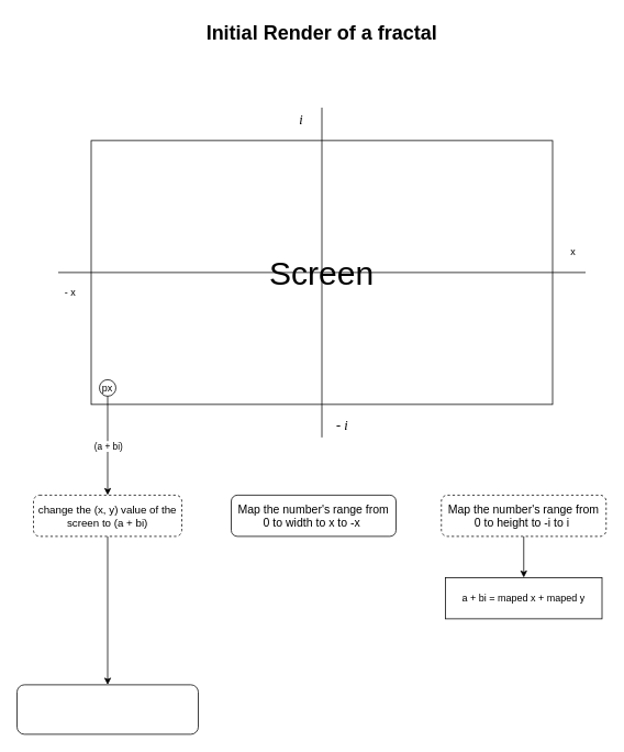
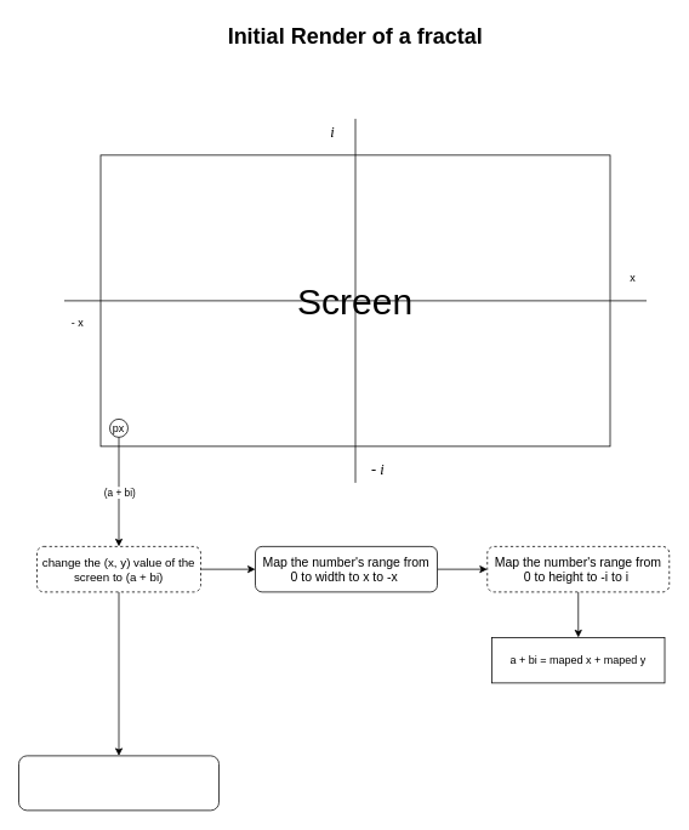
  <mxCell id="0" />
  <mxCell id="1" parent="0" />
  <mxCell id="2" value="&lt;span style=&quot;font-size: 40px;&quot;&gt;Screen&lt;/span&gt;" style="rounded=0;whiteSpace=wrap;html=1;" parent="1" vertex="1"><mxGeometry x="110" y="170" width="560" height="320" as="geometry" /></mxCell>
  <mxCell id="3" value="" style="endArrow=none;html=1;rounded=0;" parent="1" edge="1"><mxGeometry width="50" height="50" relative="1" as="geometry"><mxPoint x="390" y="530" as="sourcePoint" /><mxPoint x="390" y="130" as="targetPoint" /></mxGeometry></mxCell>
  <mxCell id="4" value="&lt;font color=&quot;#000000&quot;&gt;x&lt;/font&gt;" style="text;html=1;strokeColor=none;fillColor=#ffffff;align=center;verticalAlign=middle;whiteSpace=wrap;rounded=0;" parent="1" vertex="1"><mxGeometry x="680" y="290" width="30" height="30" as="geometry" /></mxCell>
  <mxCell id="5" value="" style="endArrow=none;html=1;rounded=0;" parent="1" edge="1"><mxGeometry width="50" height="50" relative="1" as="geometry"><mxPoint x="70" y="330" as="sourcePoint" /><mxPoint x="710" y="330" as="targetPoint" /></mxGeometry></mxCell>
  <mxCell id="6" value="&lt;font color=&quot;#000000&quot;&gt;- x&lt;/font&gt;" style="text;html=1;strokeColor=none;fillColor=#ffffff;align=center;verticalAlign=middle;whiteSpace=wrap;rounded=0;" parent="1" vertex="1"><mxGeometry x="70" y="340" width="30" height="30" as="geometry" /></mxCell>
  <mxCell id="7" value="" style="ellipse;whiteSpace=wrap;html=1;aspect=fixed;" parent="1" vertex="1"><mxGeometry x="120" y="460" width="20" height="20" as="geometry" /></mxCell>
  <mxCell id="8" value="px" style="text;html=1;strokeColor=none;fillColor=none;align=center;verticalAlign=middle;whiteSpace=wrap;rounded=0;" parent="1" vertex="1"><mxGeometry x="120" y="460" width="20" height="20" as="geometry" /></mxCell>
  <mxCell id="9" value="&lt;h1&gt;&lt;font color=&quot;#000000&quot;&gt;Initial Render of a fractal&lt;/font&gt;&lt;/h1&gt;" style="text;html=1;strokeColor=none;fillColor=#FFFFFF;spacing=5;spacingTop=-20;whiteSpace=wrap;overflow=hidden;rounded=0;" vertex="1" parent="1"><mxGeometry x="245" y="20" width="350" height="40" as="geometry" /></mxCell>
  <mxCell id="10" value="&lt;i style=&quot;font-family: &amp;quot;Nimbus Roman No9 L&amp;quot;, &amp;quot;Times New Roman&amp;quot;, Times, serif; font-size: 16.52px; text-align: start;&quot;&gt;&lt;font style=&quot;background-color: rgb(255, 255, 255);&quot; color=&quot;#000000&quot;&gt;i&lt;/font&gt;&lt;/i&gt;" style="text;html=1;strokeColor=none;fillColor=#ffffff;align=center;verticalAlign=middle;whiteSpace=wrap;rounded=0;" vertex="1" parent="1"><mxGeometry x="350" y="130" width="30" height="30" as="geometry" /></mxCell>
  <mxCell id="11" value="&lt;i style=&quot;font-family: &amp;quot;Nimbus Roman No9 L&amp;quot;, &amp;quot;Times New Roman&amp;quot;, Times, serif; font-size: 16.52px; text-align: start;&quot;&gt;&lt;font style=&quot;background-color: rgb(255, 255, 255);&quot; color=&quot;#000000&quot;&gt;- i&lt;/font&gt;&lt;/i&gt;" style="text;html=1;strokeColor=none;fillColor=#ffffff;align=center;verticalAlign=middle;whiteSpace=wrap;rounded=0;" vertex="1" parent="1"><mxGeometry x="400" y="500" width="30" height="30" as="geometry" /></mxCell>
+ <mxCell id="12" style="edgeStyle=orthogonalEdgeStyle;rounded=0;orthogonalLoop=1;jettySize=auto;html=1;exitX=1;exitY=0.5;exitDx=0;exitDy=0;entryX=0;entryY=0.5;entryDx=0;entryDy=0;" edge="1" parent="1" source="14" target="18"><mxGeometry relative="1" as="geometry" /></mxCell>
  <mxCell id="13" style="edgeStyle=orthogonalEdgeStyle;rounded=0;orthogonalLoop=1;jettySize=auto;html=1;exitX=0.5;exitY=1;exitDx=0;exitDy=0;entryX=0.5;entryY=0;entryDx=0;entryDy=0;" edge="1" parent="1" source="14" target="22"><mxGeometry relative="1" as="geometry" /></mxCell>
  <mxCell id="14" value="&lt;font style=&quot;font-size: 13px;&quot;&gt;change the (x, y) value of the screen to (a + bi)&lt;/font&gt;" style="rounded=1;whiteSpace=wrap;html=1;dashed=1;" vertex="1" parent="1"><mxGeometry x="40" y="600" width="180" height="50" as="geometry" /></mxCell>
  <mxCell id="15" value="" style="endArrow=classic;html=1;rounded=0;exitX=0.5;exitY=1;exitDx=0;exitDy=0;entryX=0.5;entryY=0;entryDx=0;entryDy=0;" edge="1" parent="1" source="7" target="14"><mxGeometry relative="1" as="geometry"><mxPoint x="70" y="510" as="sourcePoint" /><mxPoint x="170" y="510" as="targetPoint" /></mxGeometry></mxCell>
  <mxCell id="16" value="(a + bi)" style="edgeLabel;resizable=0;html=1;align=center;verticalAlign=middle;backgroundOutline=1;" connectable="0" vertex="1" parent="15"><mxGeometry relative="1" as="geometry" /></mxCell>
+ <mxCell id="17" style="edgeStyle=orthogonalEdgeStyle;rounded=0;orthogonalLoop=1;jettySize=auto;html=1;exitX=1;exitY=0.5;exitDx=0;exitDy=0;entryX=0;entryY=0.5;entryDx=0;entryDy=0;" edge="1" parent="1" source="18" target="20"><mxGeometry relative="1" as="geometry" /></mxCell>
  <mxCell id="18" value="&lt;font style=&quot;font-size: 14px;&quot;&gt;Map the number's range from &lt;br&gt;0 to width to x to -x&amp;nbsp;&lt;/font&gt;" style="rounded=1;whiteSpace=wrap;html=1;" vertex="1" parent="1"><mxGeometry x="280" y="600" width="200" height="50" as="geometry" /></mxCell>
  <mxCell id="19" style="edgeStyle=orthogonalEdgeStyle;rounded=0;orthogonalLoop=1;jettySize=auto;html=1;exitX=0.5;exitY=1;exitDx=0;exitDy=0;entryX=0.5;entryY=0;entryDx=0;entryDy=0;" edge="1" parent="1" source="20" target="21"><mxGeometry relative="1" as="geometry" /></mxCell>
  <mxCell id="20" value="&lt;font style=&quot;font-size: 14px;&quot;&gt;Map the number's range from &lt;br&gt;0 to height to -i to i&amp;nbsp;&lt;/font&gt;" style="rounded=1;whiteSpace=wrap;html=1;dashed=1;" vertex="1" parent="1"><mxGeometry x="535" y="600" width="200" height="50" as="geometry" /></mxCell>
  <mxCell id="21" value="a + bi = maped x + maped y" style="whiteSpace=wrap;html=1;rounded=0;" vertex="1" parent="1"><mxGeometry x="540" y="700" width="190" height="50" as="geometry" /></mxCell>
  <mxCell id="22" value="" style="rounded=1;whiteSpace=wrap;html=1;" vertex="1" parent="1"><mxGeometry x="20" y="830" width="220" height="60" as="geometry" /></mxCell>
